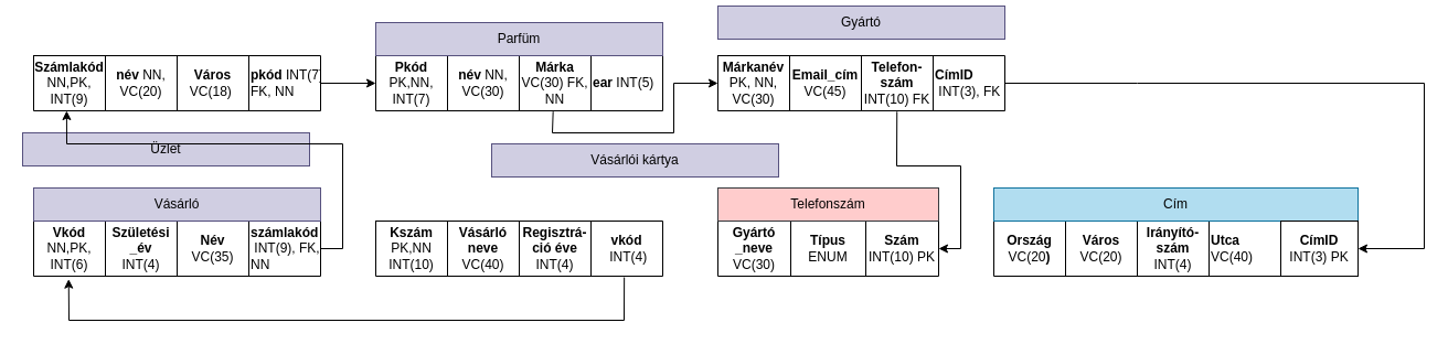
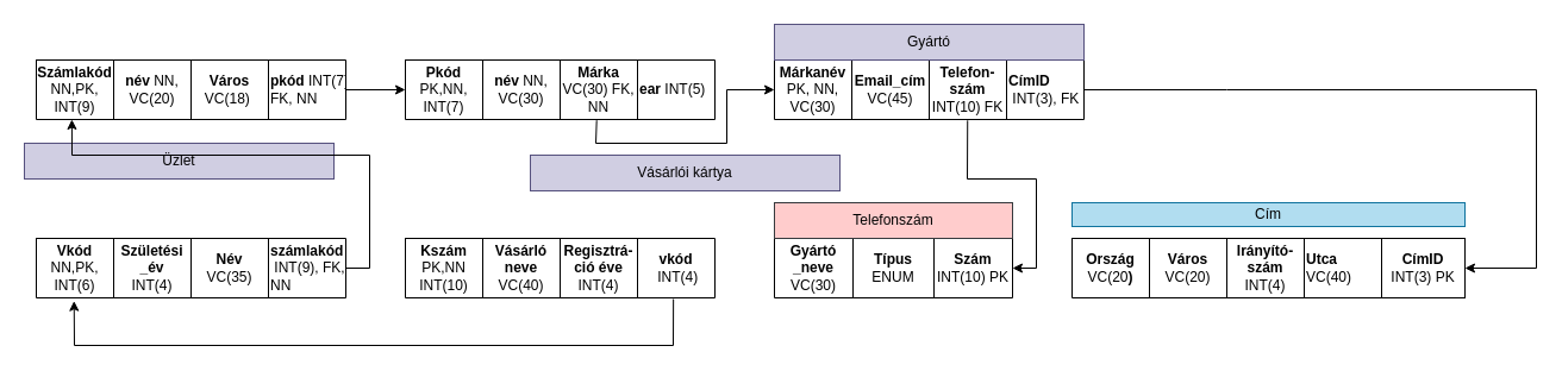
  <mxCell id="0" />
  <mxCell id="1" parent="0" />
  <mxCell id="2" value="" style="shape=table;startSize=0;container=1;collapsible=0;childLayout=tableLayout;" parent="1" vertex="1"><mxGeometry x="650" y="50" width="260" height="50" as="geometry" /></mxCell>
  <mxCell id="3" value="" style="shape=tableRow;horizontal=0;startSize=0;swimlaneHead=0;swimlaneBody=0;strokeColor=inherit;top=0;left=0;bottom=0;right=0;collapsible=0;dropTarget=0;fillColor=none;points=[[0,0.5],[1,0.5]];portConstraint=eastwest;" parent="2" vertex="1"><mxGeometry width="260" height="50" as="geometry" /></mxCell>
  <mxCell id="4" value="&lt;b&gt;Márkanév&lt;/b&gt; PK, NN, VC(30)" style="shape=partialRectangle;html=1;whiteSpace=wrap;connectable=0;strokeColor=inherit;overflow=hidden;fillColor=none;top=0;left=0;bottom=0;right=0;pointerEvents=1;" parent="3" vertex="1"><mxGeometry width="65" height="50" as="geometry"><mxRectangle width="65" height="50" as="alternateBounds" /></mxGeometry></mxCell>
  <mxCell id="5" value="&lt;b&gt;Email_cím&lt;/b&gt; VC(45)" style="shape=partialRectangle;html=1;whiteSpace=wrap;connectable=0;strokeColor=inherit;overflow=hidden;fillColor=none;top=0;left=0;bottom=0;right=0;pointerEvents=1;" parent="3" vertex="1"><mxGeometry x="65" width="65" height="50" as="geometry"><mxRectangle width="65" height="50" as="alternateBounds" /></mxGeometry></mxCell>
  <mxCell id="6" value="&lt;b&gt;Telefon-&lt;/b&gt;&lt;div&gt;&lt;b&gt;szám&lt;/b&gt;&lt;/div&gt;&lt;div&gt;INT(10) FK&lt;/div&gt;" style="shape=partialRectangle;html=1;whiteSpace=wrap;connectable=0;strokeColor=inherit;overflow=hidden;fillColor=none;top=0;left=0;bottom=0;right=0;pointerEvents=1;" parent="3" vertex="1"><mxGeometry x="130" width="65" height="50" as="geometry"><mxRectangle width="65" height="50" as="alternateBounds" /></mxGeometry></mxCell>
  <mxCell id="7" value="&lt;div style=&quot;&quot;&gt;&lt;b style=&quot;text-align: center;&quot;&gt;CímID&lt;/b&gt;&lt;/div&gt;&lt;div style=&quot;&quot;&gt;&lt;b style=&quot;text-align: center;&quot;&gt;&amp;nbsp;&lt;/b&gt;&lt;span style=&quot;text-align: center;&quot;&gt;INT(3), FK&lt;/span&gt;&lt;/div&gt;" style="shape=partialRectangle;html=1;whiteSpace=wrap;connectable=0;strokeColor=inherit;overflow=hidden;fillColor=none;top=0;left=0;bottom=0;right=0;pointerEvents=1;align=left;" parent="3" vertex="1"><mxGeometry x="195" width="65" height="50" as="geometry"><mxRectangle width="65" height="50" as="alternateBounds" /></mxGeometry></mxCell>
- <mxCell id="8" value="Gyártó" style="rounded=0;whiteSpace=wrap;html=1;fillColor=#d0cee2;strokeColor=#56517e;" parent="1" vertex="1"><mxGeometry x="650" y="5" width="260" height="30" as="geometry" /></mxCell>
+ <mxCell id="8" value="Gyártó" style="rounded=0;whiteSpace=wrap;html=1;fillColor=#d0cee2;strokeColor=#56517e;" parent="1" vertex="1"><mxGeometry x="650" y="20" width="260" height="30" as="geometry" /></mxCell>
  <mxCell id="9" value="" style="shape=table;startSize=0;container=1;collapsible=0;childLayout=tableLayout;" parent="1" vertex="1"><mxGeometry x="340" y="50" width="260" height="50" as="geometry" /></mxCell>
  <mxCell id="10" value="" style="shape=tableRow;horizontal=0;startSize=0;swimlaneHead=0;swimlaneBody=0;strokeColor=inherit;top=0;left=0;bottom=0;right=0;collapsible=0;dropTarget=0;fillColor=none;points=[[0,0.5],[1,0.5]];portConstraint=eastwest;" parent="9" vertex="1"><mxGeometry width="260" height="50" as="geometry" /></mxCell>
  <mxCell id="11" value="&lt;b&gt;Pkód&lt;/b&gt; PK,NN, INT(7)" style="shape=partialRectangle;html=1;whiteSpace=wrap;connectable=0;strokeColor=inherit;overflow=hidden;fillColor=none;top=0;left=0;bottom=0;right=0;pointerEvents=1;" parent="10" vertex="1"><mxGeometry width="65" height="50" as="geometry"><mxRectangle width="65" height="50" as="alternateBounds" /></mxGeometry></mxCell>
  <mxCell id="12" value="&lt;b&gt;név &lt;/b&gt;NN, VC(30)" style="shape=partialRectangle;html=1;whiteSpace=wrap;connectable=0;strokeColor=inherit;overflow=hidden;fillColor=none;top=0;left=0;bottom=0;right=0;pointerEvents=1;" parent="10" vertex="1"><mxGeometry x="65" width="65" height="50" as="geometry"><mxRectangle width="65" height="50" as="alternateBounds" /></mxGeometry></mxCell>
  <mxCell id="13" value="&lt;b&gt;Márka&lt;/b&gt; VC(30) FK, NN" style="shape=partialRectangle;html=1;whiteSpace=wrap;connectable=0;strokeColor=inherit;overflow=hidden;fillColor=none;top=0;left=0;bottom=0;right=0;pointerEvents=1;" parent="10" vertex="1"><mxGeometry x="130" width="65" height="50" as="geometry"><mxRectangle width="65" height="50" as="alternateBounds" /></mxGeometry></mxCell>
  <mxCell id="14" value="&lt;div style=&quot;&quot;&gt;&lt;span style=&quot;background-color: initial;&quot;&gt;&lt;font&gt;&lt;b style=&quot;&quot;&gt;ear &lt;/b&gt;INT(5)&lt;/font&gt;&lt;/span&gt;&lt;/div&gt;" style="shape=partialRectangle;html=1;whiteSpace=wrap;connectable=0;strokeColor=inherit;overflow=hidden;fillColor=none;top=0;left=0;bottom=0;right=0;pointerEvents=1;align=left;" parent="10" vertex="1"><mxGeometry x="195" width="65" height="50" as="geometry"><mxRectangle width="65" height="50" as="alternateBounds" /></mxGeometry></mxCell>
- <mxCell id="15" value="Parfüm" style="rounded=0;whiteSpace=wrap;html=1;fillColor=#d0cee2;strokeColor=#56517e;" parent="1" vertex="1"><mxGeometry x="340" y="20" width="260" height="30" as="geometry" /></mxCell>
  <mxCell id="16" value="" style="shape=table;startSize=0;container=1;collapsible=0;childLayout=tableLayout;" parent="1" vertex="1"><mxGeometry x="30" y="50" width="260" height="50" as="geometry" /></mxCell>
  <mxCell id="17" value="" style="shape=tableRow;horizontal=0;startSize=0;swimlaneHead=0;swimlaneBody=0;strokeColor=inherit;top=0;left=0;bottom=0;right=0;collapsible=0;dropTarget=0;fillColor=none;points=[[0,0.5],[1,0.5]];portConstraint=eastwest;" parent="16" vertex="1"><mxGeometry width="260" height="50" as="geometry" /></mxCell>
  <mxCell id="18" value="&lt;b&gt;Számlakód &lt;/b&gt;NN,PK, INT(9)" style="shape=partialRectangle;html=1;whiteSpace=wrap;connectable=0;strokeColor=inherit;overflow=hidden;fillColor=none;top=0;left=0;bottom=0;right=0;pointerEvents=1;" parent="17" vertex="1"><mxGeometry width="65" height="50" as="geometry"><mxRectangle width="65" height="50" as="alternateBounds" /></mxGeometry></mxCell>
  <mxCell id="19" value="&lt;b&gt;név &lt;/b&gt;NN, VC(20)" style="shape=partialRectangle;html=1;whiteSpace=wrap;connectable=0;strokeColor=inherit;overflow=hidden;fillColor=none;top=0;left=0;bottom=0;right=0;pointerEvents=1;" parent="17" vertex="1"><mxGeometry x="65" width="65" height="50" as="geometry"><mxRectangle width="65" height="50" as="alternateBounds" /></mxGeometry></mxCell>
  <mxCell id="20" value="&lt;b&gt;Város&lt;/b&gt; VC(18)&amp;nbsp;" style="shape=partialRectangle;html=1;whiteSpace=wrap;connectable=0;strokeColor=inherit;overflow=hidden;fillColor=none;top=0;left=0;bottom=0;right=0;pointerEvents=1;" parent="17" vertex="1"><mxGeometry x="130" width="65" height="50" as="geometry"><mxRectangle width="65" height="50" as="alternateBounds" /></mxGeometry></mxCell>
  <mxCell id="21" value="&lt;div style=&quot;&quot;&gt;&lt;span style=&quot;background-color: initial;&quot;&gt;&lt;font&gt;&lt;b style=&quot;&quot;&gt;pkód&amp;nbsp;&lt;/b&gt;INT(7)&lt;/font&gt;&lt;/span&gt;&lt;/div&gt;&lt;div style=&quot;&quot;&gt;&lt;span style=&quot;background-color: initial;&quot;&gt;&lt;font&gt;FK, NN&lt;/font&gt;&lt;/span&gt;&lt;/div&gt;" style="shape=partialRectangle;html=1;whiteSpace=wrap;connectable=0;strokeColor=inherit;overflow=hidden;fillColor=none;top=0;left=0;bottom=0;right=0;pointerEvents=1;align=left;" parent="17" vertex="1"><mxGeometry x="195" width="65" height="50" as="geometry"><mxRectangle width="65" height="50" as="alternateBounds" /></mxGeometry></mxCell>
  <mxCell id="22" value="Üzlet" style="rounded=0;whiteSpace=wrap;html=1;fillColor=#d0cee2;strokeColor=#56517e;" parent="1" vertex="1"><mxGeometry x="20" y="120" width="260" height="30" as="geometry" /></mxCell>
  <mxCell id="23" value="" style="endArrow=classic;html=1;rounded=0;exitX=1;exitY=0.5;exitDx=0;exitDy=0;entryX=0;entryY=0.5;entryDx=0;entryDy=0;" parent="1" source="17" target="10" edge="1"><mxGeometry width="50" height="50" relative="1" as="geometry"><mxPoint x="430" y="90" as="sourcePoint" /><mxPoint x="480" y="40" as="targetPoint" /></mxGeometry></mxCell>
  <mxCell id="24" value="" style="endArrow=classic;html=1;rounded=0;exitX=0.618;exitY=1.014;exitDx=0;exitDy=0;exitPerimeter=0;entryX=0;entryY=0.5;entryDx=0;entryDy=0;" parent="1" source="10" target="3" edge="1"><mxGeometry width="50" height="50" relative="1" as="geometry"><mxPoint x="450" y="120" as="sourcePoint" /><mxPoint x="620" y="-20" as="targetPoint" /><Array as="points"><mxPoint x="500" y="120" /><mxPoint x="610" y="120" /><mxPoint x="610" y="75" /></Array></mxGeometry></mxCell>
  <mxCell id="25" value="" style="shape=table;startSize=0;container=1;collapsible=0;childLayout=tableLayout;" parent="1" vertex="1"><mxGeometry x="30" y="200" width="260" height="50" as="geometry" /></mxCell>
  <mxCell id="26" value="" style="shape=tableRow;horizontal=0;startSize=0;swimlaneHead=0;swimlaneBody=0;strokeColor=inherit;top=0;left=0;bottom=0;right=0;collapsible=0;dropTarget=0;fillColor=none;points=[[0,0.5],[1,0.5]];portConstraint=eastwest;" parent="25" vertex="1"><mxGeometry width="260" height="50" as="geometry" /></mxCell>
  <mxCell id="27" value="&lt;b&gt;Vkód &lt;/b&gt;NN,PK, INT(6)" style="shape=partialRectangle;html=1;whiteSpace=wrap;connectable=0;strokeColor=inherit;overflow=hidden;fillColor=none;top=0;left=0;bottom=0;right=0;pointerEvents=1;" parent="26" vertex="1"><mxGeometry width="65" height="50" as="geometry"><mxRectangle width="65" height="50" as="alternateBounds" /></mxGeometry></mxCell>
  <mxCell id="28" value="&lt;b&gt;Születési&lt;/b&gt;&lt;div&gt;&lt;b&gt;_év&lt;/b&gt;&lt;/div&gt;&lt;div&gt;INT(4)&lt;/div&gt;" style="shape=partialRectangle;html=1;whiteSpace=wrap;connectable=0;strokeColor=inherit;overflow=hidden;fillColor=none;top=0;left=0;bottom=0;right=0;pointerEvents=1;" parent="26" vertex="1"><mxGeometry x="65" width="65" height="50" as="geometry"><mxRectangle width="65" height="50" as="alternateBounds" /></mxGeometry></mxCell>
  <mxCell id="29" value="&lt;b&gt;Név&lt;/b&gt; VC(35)" style="shape=partialRectangle;html=1;whiteSpace=wrap;connectable=0;strokeColor=inherit;overflow=hidden;fillColor=none;top=0;left=0;bottom=0;right=0;pointerEvents=1;" parent="26" vertex="1"><mxGeometry x="130" width="65" height="50" as="geometry"><mxRectangle width="65" height="50" as="alternateBounds" /></mxGeometry></mxCell>
  <mxCell id="30" value="&lt;div style=&quot;&quot;&gt;&lt;span style=&quot;background-color: initial;&quot;&gt;&lt;font&gt;&lt;b style=&quot;&quot;&gt;számlakód&lt;/b&gt;&lt;/font&gt;&lt;/span&gt;&lt;/div&gt;&lt;div style=&quot;&quot;&gt;&lt;span style=&quot;background-color: initial;&quot;&gt;&lt;font&gt;&lt;b style=&quot;&quot;&gt;&amp;nbsp;&lt;/b&gt;INT(9), FK, NN&lt;/font&gt;&lt;/span&gt;&lt;/div&gt;" style="shape=partialRectangle;html=1;whiteSpace=wrap;connectable=0;strokeColor=inherit;overflow=hidden;fillColor=none;top=0;left=0;bottom=0;right=0;pointerEvents=1;align=left;" parent="26" vertex="1"><mxGeometry x="195" width="65" height="50" as="geometry"><mxRectangle width="65" height="50" as="alternateBounds" /></mxGeometry></mxCell>
- <mxCell id="31" value="Vásárló" style="rounded=0;whiteSpace=wrap;html=1;fillColor=#d0cee2;strokeColor=#56517e;" parent="1" vertex="1"><mxGeometry x="30" y="170" width="260" height="30" as="geometry" /></mxCell>
  <mxCell id="32" value="" style="shape=table;startSize=0;container=1;collapsible=0;childLayout=tableLayout;" parent="1" vertex="1"><mxGeometry x="340" y="200" width="260" height="50" as="geometry" /></mxCell>
  <mxCell id="33" value="" style="shape=tableRow;horizontal=0;startSize=0;swimlaneHead=0;swimlaneBody=0;strokeColor=inherit;top=0;left=0;bottom=0;right=0;collapsible=0;dropTarget=0;fillColor=none;points=[[0,0.5],[1,0.5]];portConstraint=eastwest;" parent="32" vertex="1"><mxGeometry width="260" height="50" as="geometry" /></mxCell>
  <mxCell id="34" value="&lt;b&gt;Kszám&lt;/b&gt;&lt;div&gt;PK,NN INT(10)&lt;/div&gt;" style="shape=partialRectangle;html=1;whiteSpace=wrap;connectable=0;strokeColor=inherit;overflow=hidden;fillColor=none;top=0;left=0;bottom=0;right=0;pointerEvents=1;" parent="33" vertex="1"><mxGeometry width="65" height="50" as="geometry"><mxRectangle width="65" height="50" as="alternateBounds" /></mxGeometry></mxCell>
  <mxCell id="35" value="&lt;b&gt;Vásárló neve &lt;/b&gt;VC(40)" style="shape=partialRectangle;html=1;whiteSpace=wrap;connectable=0;strokeColor=inherit;overflow=hidden;fillColor=none;top=0;left=0;bottom=0;right=0;pointerEvents=1;" parent="33" vertex="1"><mxGeometry x="65" width="65" height="50" as="geometry"><mxRectangle width="65" height="50" as="alternateBounds" /></mxGeometry></mxCell>
  <mxCell id="36" value="&lt;b&gt;Regisztrá-&lt;/b&gt;&lt;div&gt;&lt;b&gt;ció éve &lt;/b&gt;INT(4)&lt;/div&gt;" style="shape=partialRectangle;html=1;whiteSpace=wrap;connectable=0;strokeColor=inherit;overflow=hidden;fillColor=none;top=0;left=0;bottom=0;right=0;pointerEvents=1;" parent="33" vertex="1"><mxGeometry x="130" width="65" height="50" as="geometry"><mxRectangle width="65" height="50" as="alternateBounds" /></mxGeometry></mxCell>
  <mxCell id="37" value="&lt;div style=&quot;&quot;&gt;&lt;span style=&quot;background-color: initial;&quot;&gt;&lt;font&gt;&lt;b style=&quot;&quot;&gt;vkód&lt;/b&gt;&lt;/font&gt;&lt;/span&gt;&lt;/div&gt;&lt;div style=&quot;&quot;&gt;&lt;span style=&quot;background-color: initial;&quot;&gt;&lt;font&gt;&lt;b style=&quot;&quot;&gt;&amp;nbsp;&lt;/b&gt;INT(4)&lt;/font&gt;&lt;/span&gt;&lt;/div&gt;" style="shape=partialRectangle;html=1;whiteSpace=wrap;connectable=0;strokeColor=inherit;overflow=hidden;fillColor=none;top=0;left=0;bottom=0;right=0;pointerEvents=1;align=center;" parent="33" vertex="1"><mxGeometry x="195" width="65" height="50" as="geometry"><mxRectangle width="65" height="50" as="alternateBounds" /></mxGeometry></mxCell>
  <mxCell id="38" value="Vásárlói kártya" style="rounded=0;whiteSpace=wrap;html=1;fillColor=#d0cee2;strokeColor=#56517e;" parent="1" vertex="1"><mxGeometry x="445" y="130" width="260" height="30" as="geometry" /></mxCell>
  <mxCell id="39" value="" style="shape=partialRectangle;html=1;whiteSpace=wrap;connectable=0;strokeColor=inherit;overflow=hidden;fillColor=none;top=0;left=0;bottom=0;right=0;pointerEvents=1;align=left;" parent="1" vertex="1"><mxGeometry x="845" y="210" width="65" height="50" as="geometry"><mxRectangle width="65" height="50" as="alternateBounds" /></mxGeometry></mxCell>
  <mxCell id="40" value="" style="shape=table;startSize=0;container=1;collapsible=0;childLayout=tableLayout;" parent="1" vertex="1"><mxGeometry x="900" y="200" width="260" height="50" as="geometry" /></mxCell>
  <mxCell id="41" value="" style="shape=tableRow;horizontal=0;startSize=0;swimlaneHead=0;swimlaneBody=0;strokeColor=inherit;top=0;left=0;bottom=0;right=0;collapsible=0;dropTarget=0;fillColor=none;points=[[0,0.5],[1,0.5]];portConstraint=eastwest;" parent="40" vertex="1"><mxGeometry width="260" height="50" as="geometry" /></mxCell>
  <mxCell id="42" value="&lt;b&gt;Ország&lt;/b&gt;&lt;div&gt;VC(20&lt;b&gt;)&lt;/b&gt;&lt;/div&gt;" style="shape=partialRectangle;html=1;whiteSpace=wrap;connectable=0;strokeColor=inherit;overflow=hidden;fillColor=none;top=0;left=0;bottom=0;right=0;pointerEvents=1;" parent="41" vertex="1"><mxGeometry width="65" height="50" as="geometry"><mxRectangle width="65" height="50" as="alternateBounds" /></mxGeometry></mxCell>
  <mxCell id="43" value="&lt;b&gt;Város&lt;/b&gt;&lt;div&gt;VC(20)&lt;/div&gt;" style="shape=partialRectangle;html=1;whiteSpace=wrap;connectable=0;strokeColor=inherit;overflow=hidden;fillColor=none;top=0;left=0;bottom=0;right=0;pointerEvents=1;" parent="41" vertex="1"><mxGeometry x="65" width="65" height="50" as="geometry"><mxRectangle width="65" height="50" as="alternateBounds" /></mxGeometry></mxCell>
  <mxCell id="44" value="&lt;b&gt;Irányító-szám&lt;/b&gt;&lt;div&gt;INT(4)&lt;/div&gt;" style="shape=partialRectangle;html=1;whiteSpace=wrap;connectable=0;strokeColor=inherit;overflow=hidden;fillColor=none;top=0;left=0;bottom=0;right=0;pointerEvents=1;" parent="41" vertex="1"><mxGeometry x="130" width="65" height="50" as="geometry"><mxRectangle width="65" height="50" as="alternateBounds" /></mxGeometry></mxCell>
  <mxCell id="45" value="&lt;div style=&quot;&quot;&gt;&lt;b&gt;Utca&lt;/b&gt;&lt;/div&gt;&lt;div style=&quot;&quot;&gt;VC(40)&lt;/div&gt;" style="shape=partialRectangle;html=1;whiteSpace=wrap;connectable=0;strokeColor=inherit;overflow=hidden;fillColor=none;top=0;left=0;bottom=0;right=0;pointerEvents=1;align=left;" parent="41" vertex="1"><mxGeometry x="195" width="65" height="50" as="geometry"><mxRectangle width="65" height="50" as="alternateBounds" /></mxGeometry></mxCell>
- <mxCell id="46" value="Cím" style="rounded=0;whiteSpace=wrap;html=1;fillColor=#b1ddf0;strokeColor=#10739e;" parent="1" vertex="1"><mxGeometry x="900" y="170" width="330" height="30" as="geometry" /></mxCell>
+ <mxCell id="46" value="Cím" style="rounded=0;whiteSpace=wrap;html=1;fillColor=#b1ddf0;strokeColor=#10739e;" parent="1" vertex="1"><mxGeometry x="900" y="170" width="330" height="20" as="geometry" /></mxCell>
  <mxCell id="47" value="" style="shape=table;startSize=0;container=1;collapsible=0;childLayout=tableLayout;" parent="1" vertex="1"><mxGeometry x="650" y="200" width="200" height="50" as="geometry" /></mxCell>
  <mxCell id="48" value="" style="shape=tableRow;horizontal=0;startSize=0;swimlaneHead=0;swimlaneBody=0;strokeColor=inherit;top=0;left=0;bottom=0;right=0;collapsible=0;dropTarget=0;fillColor=none;points=[[0,0.5],[1,0.5]];portConstraint=eastwest;" parent="47" vertex="1"><mxGeometry width="200" height="50" as="geometry" /></mxCell>
  <mxCell id="49" value="&lt;b&gt;Gyártó&lt;/b&gt;&lt;div&gt;&lt;b&gt;_neve &lt;/b&gt;VC(30)&lt;/div&gt;" style="shape=partialRectangle;html=1;whiteSpace=wrap;connectable=0;strokeColor=inherit;overflow=hidden;fillColor=none;top=0;left=0;bottom=0;right=0;pointerEvents=1;" parent="48" vertex="1"><mxGeometry width="66" height="50" as="geometry"><mxRectangle width="66" height="50" as="alternateBounds" /></mxGeometry></mxCell>
  <mxCell id="50" value="&lt;b&gt;Típus &lt;/b&gt;ENUM" style="shape=partialRectangle;html=1;whiteSpace=wrap;connectable=0;strokeColor=inherit;overflow=hidden;fillColor=none;top=0;left=0;bottom=0;right=0;pointerEvents=1;" parent="48" vertex="1"><mxGeometry x="66" width="68" height="50" as="geometry"><mxRectangle width="68" height="50" as="alternateBounds" /></mxGeometry></mxCell>
  <mxCell id="51" value="&lt;b&gt;Szám&lt;/b&gt;&lt;div&gt;INT(10) PK&lt;/div&gt;" style="shape=partialRectangle;html=1;whiteSpace=wrap;connectable=0;strokeColor=inherit;overflow=hidden;fillColor=none;top=0;left=0;bottom=0;right=0;pointerEvents=1;" parent="48" vertex="1"><mxGeometry x="134" width="66" height="50" as="geometry"><mxRectangle width="66" height="50" as="alternateBounds" /></mxGeometry></mxCell>
  <mxCell id="52" value="Telefonszám" style="rounded=0;whiteSpace=wrap;html=1;fillColor=#ffcccc;strokeColor=#36393d;" parent="1" vertex="1"><mxGeometry x="650" y="170" width="200" height="30" as="geometry" /></mxCell>
  <mxCell id="53" value="" style="endArrow=classic;html=1;rounded=0;entryX=1;entryY=0.5;entryDx=0;entryDy=0;exitX=0.624;exitY=1.016;exitDx=0;exitDy=0;exitPerimeter=0;" parent="1" source="3" target="48" edge="1"><mxGeometry width="50" height="50" relative="1" as="geometry"><mxPoint x="730" y="90" as="sourcePoint" /><mxPoint x="780" y="40" as="targetPoint" /><Array as="points"><mxPoint x="812" y="150" /><mxPoint x="870" y="150" /><mxPoint x="870" y="225" /></Array></mxGeometry></mxCell>
  <mxCell id="54" value="" style="endArrow=classic;html=1;rounded=0;entryX=0.122;entryY=1.054;entryDx=0;entryDy=0;entryPerimeter=0;exitX=0.866;exitY=1.021;exitDx=0;exitDy=0;exitPerimeter=0;" parent="1" source="33" target="26" edge="1"><mxGeometry width="50" height="50" relative="1" as="geometry"><mxPoint x="630" y="290" as="sourcePoint" /><mxPoint x="-20" y="280" as="targetPoint" /><Array as="points"><mxPoint x="565" y="290" /><mxPoint x="62" y="290" /></Array></mxGeometry></mxCell>
  <mxCell id="55" value="" style="endArrow=classic;html=1;rounded=0;entryX=0.115;entryY=1;entryDx=0;entryDy=0;entryPerimeter=0;exitX=1;exitY=0.5;exitDx=0;exitDy=0;" parent="1" source="26" target="17" edge="1"><mxGeometry width="50" height="50" relative="1" as="geometry"><mxPoint y="270" as="sourcePoint" x="310" /><mxPoint x="490" y="60" as="targetPoint" /><Array as="points"><mxPoint y="225" x="310" /><mxPoint y="130" x="310" /><mxPoint x="60" y="130" /></Array></mxGeometry></mxCell>
  <mxCell id="56" value="" style="endArrow=classic;html=1;rounded=0;entryX=1;entryY=0.5;entryDx=0;entryDy=0;" parent="1" target="57" edge="1"><mxGeometry width="50" height="50" relative="1" as="geometry"><mxPoint x="910" y="75" as="sourcePoint" /><mxPoint x="1280" y="220" as="targetPoint" /><Array as="points"><mxPoint x="1030" y="75" /><mxPoint x="1290" y="75" /><mxPoint x="1290" y="225" /></Array></mxGeometry></mxCell>
  <mxCell id="57" value="&lt;b&gt;CímID &lt;/b&gt;INT(3) PK" style="rounded=0;whiteSpace=wrap;html=1;" parent="1" vertex="1"><mxGeometry x="1160" y="200" width="70" height="50" as="geometry" /></mxCell>
